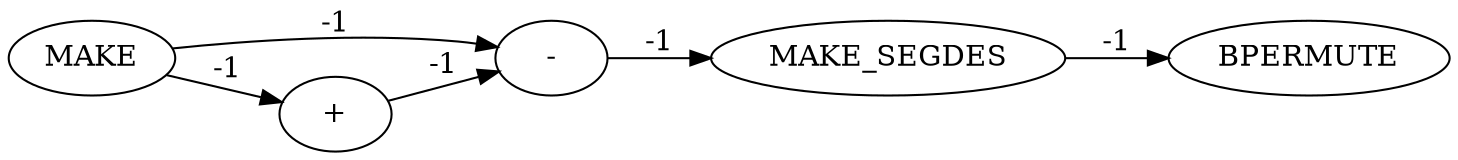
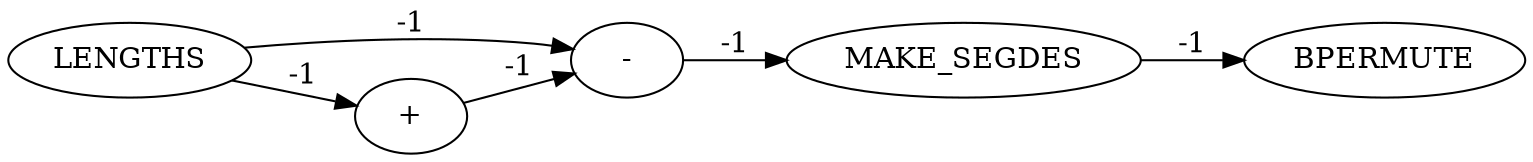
  digraph {
    rankdir=LR
    node [cost=0]
    edge [cost=-1]
    n1 [label=MAKE_SEGDES]
    n2 [label=BPERMUTE]
    n3 [label="-"]
    n4 [label="+"]
-   n5 [label=MAKE]
+   n5 [label=LENGTHS]
    n1 -> n2 [label=-1]
    n3 -> n1 [label=-1]
    n4 -> n3 [label=-1]
    n5 -> n3 [label=-1]
    n5 -> n4 [label=-1]
  }
